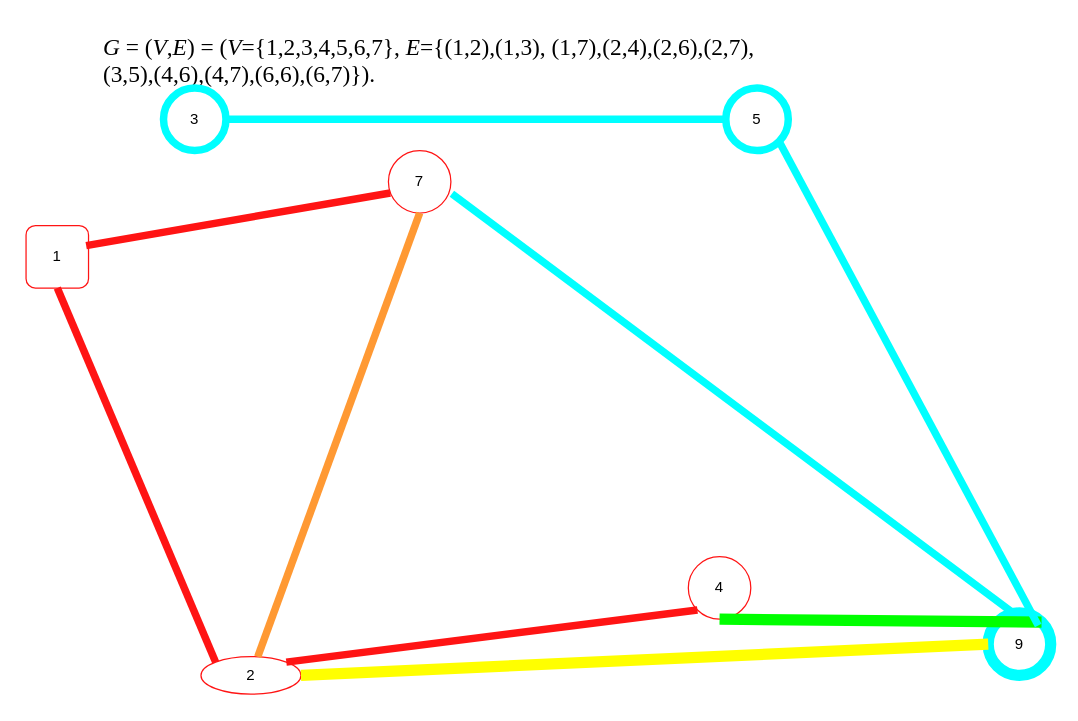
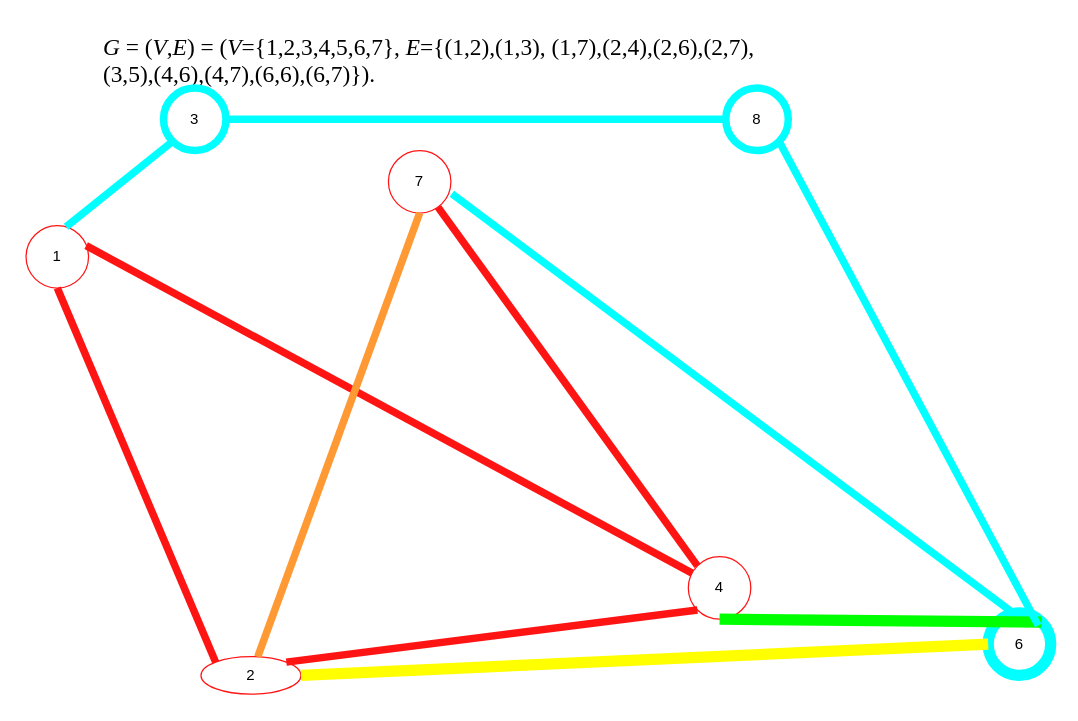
  <mxCell id="0" />
  <mxCell id="1" parent="0" />
  <mxCell id="2" value="&lt;div&gt;&lt;span style=&quot;font-size: 14.04pt ; font-family: &amp;quot;times new roman&amp;quot; , &amp;quot;italic&amp;quot; ; color: rgb(0 , 0 , 0) ; font-style: italic&quot;&gt;G &lt;/span&gt;&lt;span style=&quot;font-size: 14.04pt ; font-family: &amp;quot;times new roman&amp;quot; ; color: rgb(0 , 0 , 0)&quot;&gt;= (&lt;/span&gt;&lt;span style=&quot;font-size: 14.04pt ; font-family: &amp;quot;times new roman&amp;quot; , &amp;quot;italic&amp;quot; ; color: rgb(0 , 0 , 0) ; font-style: italic&quot;&gt;V&lt;/span&gt;&lt;span style=&quot;font-size: 14.04pt ; font-family: &amp;quot;times new roman&amp;quot; ; color: rgb(0 , 0 , 0)&quot;&gt;,&lt;/span&gt;&lt;span style=&quot;font-size: 14.04pt ; font-family: &amp;quot;times new roman&amp;quot; , &amp;quot;italic&amp;quot; ; color: rgb(0 , 0 , 0) ; font-style: italic&quot;&gt;E&lt;/span&gt;&lt;span style=&quot;font-size: 14.04pt ; font-family: &amp;quot;times new roman&amp;quot; ; color: rgb(0 , 0 , 0)&quot;&gt;) = (&lt;/span&gt;&lt;span style=&quot;font-size: 14.04pt ; font-family: &amp;quot;times new roman&amp;quot; , &amp;quot;italic&amp;quot; ; color: rgb(0 , 0 , 0) ; font-style: italic&quot;&gt;V&lt;/span&gt;&lt;span style=&quot;font-size: 14.04pt ; font-family: &amp;quot;times new roman&amp;quot; ; color: rgb(0 , 0 , 0)&quot;&gt;={1,2,3,4,5,6,7}, &lt;/span&gt;&lt;span style=&quot;font-size: 14.04pt ; font-family: &amp;quot;times new roman&amp;quot; , &amp;quot;italic&amp;quot; ; color: rgb(0 , 0 , 0) ; font-style: italic&quot;&gt;E&lt;/span&gt;&lt;span style=&quot;font-size: 14.04pt ; font-family: &amp;quot;times new roman&amp;quot; ; color: rgb(0 , 0 , 0)&quot;&gt;={(1,2),(1,3), (1,7),(2,4),(2,6),(2,7),&#10;&lt;/span&gt;&lt;/div&gt;&lt;div&gt;&lt;span style=&quot;font-size: 14.04pt ; font-family: &amp;quot;times new roman&amp;quot; ; color: rgb(0 , 0 , 0)&quot;&gt; (3,5),(4,6),(4,7),(6,6),(6,7)}).&#10;&lt;/span&gt;&lt;/div&gt;" style="text;whiteSpace=wrap;html=1;" vertex="1" parent="1"><mxGeometry x="80" y="20" width="530" height="60" as="geometry" /></mxCell>
- <mxCell id="3" value="1" style="whiteSpace=wrap;html=1;aspect=fixed;strokeColor=#FF1414;rounded=1;" vertex="1" parent="1"><mxGeometry y="180" width="50" height="50" as="geometry" x="20" /></mxCell>
+ <mxCell id="3" value="1" style="ellipse;whiteSpace=wrap;html=1;aspect=fixed;strokeColor=#FF1414;" vertex="1" parent="1"><mxGeometry y="180" width="50" height="50" as="geometry" x="20" /></mxCell>
  <mxCell id="4" value="2" style="ellipse;whiteSpace=wrap;html=1;aspect=fixed;strokeColor=#FF1414;" vertex="1" parent="1"><mxGeometry x="160" y="525" width="80" height="30" as="geometry" /></mxCell>
  <mxCell id="5" value="3" style="ellipse;whiteSpace=wrap;html=1;aspect=fixed;strokeColor=#00FFFF;strokeWidth=6;" vertex="1" parent="1"><mxGeometry x="130" y="70" width="50" height="50" as="geometry" /></mxCell>
  <mxCell id="6" value="4" style="ellipse;whiteSpace=wrap;html=1;aspect=fixed;strokeColor=#FF1414;" vertex="1" parent="1"><mxGeometry x="550" y="445" width="50" height="50" as="geometry" /></mxCell>
- <mxCell id="7" value="5" style="ellipse;whiteSpace=wrap;html=1;aspect=fixed;strokeColor=#00FFFF;strokeWidth=6;" vertex="1" parent="1"><mxGeometry x="580" y="70" width="50" height="50" as="geometry" /></mxCell>
- <mxCell id="8" value="9" style="ellipse;whiteSpace=wrap;html=1;aspect=fixed;strokeColor=#00FFFF;strokeWidth=9;" vertex="1" parent="1"><mxGeometry x="790" y="490" width="50" height="50" as="geometry" /></mxCell>
+ <mxCell id="7" value="8" style="ellipse;whiteSpace=wrap;html=1;aspect=fixed;strokeColor=#00FFFF;strokeWidth=6;" vertex="1" parent="1"><mxGeometry x="580" y="70" width="50" height="50" as="geometry" /></mxCell>
+ <mxCell id="8" value="6" style="ellipse;whiteSpace=wrap;html=1;aspect=fixed;strokeColor=#00FFFF;strokeWidth=9;" vertex="1" parent="1"><mxGeometry x="790" y="490" width="50" height="50" as="geometry" /></mxCell>
  <mxCell id="9" value="7" style="ellipse;whiteSpace=wrap;html=1;aspect=fixed;strokeColor=#FF1414;" vertex="1" parent="1"><mxGeometry x="310" y="120" width="50" height="50" as="geometry" /></mxCell>
  <mxCell id="10" value="" style="endArrow=none;html=1;rounded=0;exitX=0.5;exitY=1;exitDx=0;exitDy=0;entryX=0;entryY=0;entryDx=0;entryDy=0;strokeColor=#FF1414;strokeWidth=6;" edge="1" parent="1" source="3" target="4"><mxGeometry width="50" height="50" relative="1" as="geometry"><mxPoint x="410" y="310" as="sourcePoint" /><mxPoint x="460" y="260" as="targetPoint" /></mxGeometry></mxCell>
- <mxCell id="12" value="" style="endArrow=none;html=1;rounded=0;exitX=0.962;exitY=0.322;exitDx=0;exitDy=0;exitPerimeter=0;entryX=0.029;entryY=0.678;entryDx=0;entryDy=0;entryPerimeter=0;strokeColor=#FF1414;strokeWidth=6;" edge="1" parent="1" source="3" target="9"><mxGeometry width="50" height="50" relative="1" as="geometry"><mxPoint x="410" y="310" as="sourcePoint" /><mxPoint x="460" y="260" as="targetPoint" /></mxGeometry></mxCell>
+ <mxCell id="11" value="" style="endArrow=none;html=1;rounded=0;exitX=0.642;exitY=0.02;exitDx=0;exitDy=0;exitPerimeter=0;entryX=0;entryY=1;entryDx=0;entryDy=0;strokeColor=#00FFFF;strokeWidth=6;" edge="1" parent="1" source="3" target="5"><mxGeometry width="50" height="50" relative="1" as="geometry"><mxPoint x="410" y="310" as="sourcePoint" /><mxPoint x="460" y="260" as="targetPoint" /></mxGeometry></mxCell>
+ <mxCell id="12" value="" style="endArrow=none;html=1;rounded=0;exitX=0.962;exitY=0.322;exitDx=0;exitDy=0;exitPerimeter=0;strokeColor=#FF1414;strokeWidth=6;" edge="1" parent="1" source="3" target="6"><mxGeometry width="50" height="50" relative="1" as="geometry"><mxPoint x="410" y="310" as="sourcePoint" /><mxPoint x="460" y="260" as="targetPoint" /></mxGeometry></mxCell>
  <mxCell id="13" value="" style="endArrow=none;html=1;rounded=0;exitX=1;exitY=0;exitDx=0;exitDy=0;entryX=0;entryY=1;entryDx=0;entryDy=0;strokeColor=#FF1414;strokeWidth=6;" edge="1" parent="1" source="4" target="6"><mxGeometry width="50" height="50" relative="1" as="geometry"><mxPoint x="410" y="310" as="sourcePoint" /><mxPoint x="460" y="260" as="targetPoint" /></mxGeometry></mxCell>
  <mxCell id="14" value="" style="endArrow=none;html=1;rounded=0;exitX=1;exitY=0.5;exitDx=0;exitDy=0;entryX=0;entryY=0.5;entryDx=0;entryDy=0;strokeColor=#FFFF00;strokeWidth=9;" edge="1" parent="1" source="4" target="8"><mxGeometry width="50" height="50" relative="1" as="geometry"><mxPoint x="410" y="310" as="sourcePoint" /><mxPoint x="460" y="260" as="targetPoint" /></mxGeometry></mxCell>
  <mxCell id="15" value="" style="endArrow=none;html=1;rounded=0;entryX=0.5;entryY=1;entryDx=0;entryDy=0;strokeColor=#FF9933;strokeWidth=6;" edge="1" parent="1" source="4" target="9"><mxGeometry width="50" height="50" relative="1" as="geometry"><mxPoint x="410" y="310" as="sourcePoint" /><mxPoint x="460" y="260" as="targetPoint" /></mxGeometry></mxCell>
  <mxCell id="16" value="" style="endArrow=none;html=1;rounded=0;exitX=1;exitY=0.5;exitDx=0;exitDy=0;strokeColor=#00FFFF;strokeWidth=6;" edge="1" parent="1" source="5" target="7"><mxGeometry width="50" height="50" relative="1" as="geometry"><mxPoint x="410" y="310" as="sourcePoint" /><mxPoint x="460" y="260" as="targetPoint" /></mxGeometry></mxCell>
  <mxCell id="17" value="" style="endArrow=none;html=1;rounded=0;exitX=0.5;exitY=1;exitDx=0;exitDy=0;entryX=1;entryY=0;entryDx=0;entryDy=0;strokeColor=#00FF00;strokeWidth=9;" edge="1" parent="1" source="6" target="8"><mxGeometry width="50" height="50" relative="1" as="geometry"><mxPoint x="410" y="310" as="sourcePoint" /><mxPoint x="460" y="260" as="targetPoint" /></mxGeometry></mxCell>
+ <mxCell id="18" value="" style="endArrow=none;html=1;rounded=0;exitX=0;exitY=0;exitDx=0;exitDy=0;strokeColor=#FF1414;strokeWidth=6;" edge="1" parent="1" source="6" target="9"><mxGeometry width="50" height="50" relative="1" as="geometry"><mxPoint x="410" y="310" as="sourcePoint" /><mxPoint x="460" y="260" as="targetPoint" /></mxGeometry></mxCell>
  <mxCell id="19" value="" style="endArrow=none;html=1;rounded=0;entryX=1;entryY=1;entryDx=0;entryDy=0;strokeColor=#00FFFF;strokeWidth=6;" edge="1" parent="1" target="7"><mxGeometry width="50" height="50" relative="1" as="geometry"><mxPoint x="830" y="500" as="sourcePoint" /><mxPoint x="460" y="260" as="targetPoint" /></mxGeometry></mxCell>
  <mxCell id="20" value="" style="endArrow=none;html=1;rounded=0;entryX=1.016;entryY=0.691;entryDx=0;entryDy=0;entryPerimeter=0;strokeColor=#00FFFF;strokeWidth=6;" edge="1" parent="1" target="9"><mxGeometry width="50" height="50" relative="1" as="geometry"><mxPoint x="810" y="490" as="sourcePoint" /><mxPoint x="520" y="260" as="targetPoint" /></mxGeometry></mxCell>
